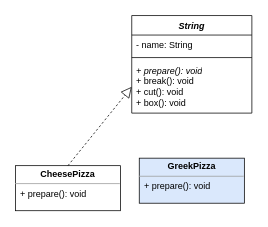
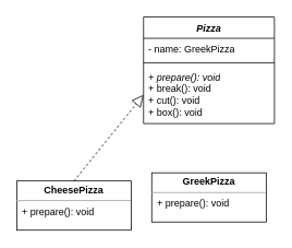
  <mxCell id="0" />
  <mxCell id="1" parent="0" />
- <mxCell id="2" value="&lt;i&gt;String&lt;/i&gt;" style="swimlane;fontStyle=1;align=center;verticalAlign=top;childLayout=stackLayout;horizontal=1;startSize=26;horizontalStack=0;resizeParent=1;resizeParentMax=0;resizeLast=0;collapsible=1;marginBottom=0;whiteSpace=wrap;html=1;" vertex="1" parent="1"><mxGeometry x="175" y="20" width="160" height="130" as="geometry" /></mxCell>
- <mxCell id="3" value="- name: String" style="text;strokeColor=none;fillColor=none;align=left;verticalAlign=top;spacingLeft=4;spacingRight=4;overflow=hidden;rotatable=0;points=[[0,0.5],[1,0.5]];portConstraint=eastwest;whiteSpace=wrap;html=1;" vertex="1" parent="2"><mxGeometry y="26" width="160" height="26" as="geometry" /></mxCell>
+ <mxCell id="2" value="&lt;i&gt;Pizza&lt;/i&gt;" style="swimlane;fontStyle=1;align=center;verticalAlign=top;childLayout=stackLayout;horizontal=1;startSize=26;horizontalStack=0;resizeParent=1;resizeParentMax=0;resizeLast=0;collapsible=1;marginBottom=0;whiteSpace=wrap;html=1;" vertex="1" parent="1"><mxGeometry x="175" y="20" width="160" height="130" as="geometry" /></mxCell>
+ <mxCell id="3" value="- name: GreekPizza" style="text;strokeColor=none;fillColor=none;align=left;verticalAlign=top;spacingLeft=4;spacingRight=4;overflow=hidden;rotatable=0;points=[[0,0.5],[1,0.5]];portConstraint=eastwest;whiteSpace=wrap;html=1;" vertex="1" parent="2"><mxGeometry y="26" width="160" height="26" as="geometry" /></mxCell>
  <mxCell id="4" value="" style="line;strokeWidth=1;fillColor=none;align=left;verticalAlign=middle;spacingTop=-1;spacingLeft=3;spacingRight=3;rotatable=0;labelPosition=right;points=[];portConstraint=eastwest;strokeColor=inherit;" vertex="1" parent="2"><mxGeometry y="52" width="160" height="8" as="geometry" /></mxCell>
  <mxCell id="5" value="&lt;i&gt;+ prepare(): void&lt;/i&gt;&lt;br&gt;+ break(): void&lt;br&gt;+ cut(): void&lt;br&gt;+ box(): void" style="text;strokeColor=none;fillColor=none;align=left;verticalAlign=top;spacingLeft=4;spacingRight=4;overflow=hidden;rotatable=0;points=[[0,0.5],[1,0.5]];portConstraint=eastwest;whiteSpace=wrap;html=1;" vertex="1" parent="2"><mxGeometry y="60" width="160" height="70" as="geometry" /></mxCell>
  <mxCell id="6" value="&lt;p style=&quot;margin:0px;margin-top:4px;text-align:center;&quot;&gt;&lt;b&gt;CheesePizza&lt;/b&gt;&lt;/p&gt;&lt;hr size=&quot;1&quot;&gt;&lt;div style=&quot;height:2px;&quot;&gt;&lt;i style=&quot;border-color: var(--border-color);&quot;&gt;&amp;nbsp; &lt;/i&gt;&lt;span style=&quot;border-color: var(--border-color);&quot;&gt;+ prepare(): void&lt;/span&gt;&lt;/div&gt;" style="verticalAlign=top;align=left;overflow=fill;fontSize=12;fontFamily=Helvetica;html=1;whiteSpace=wrap;" vertex="1" parent="1"><mxGeometry x="20" y="220" width="140" height="60" as="geometry" /></mxCell>
- <mxCell id="7" value="&lt;p style=&quot;margin:0px;margin-top:4px;text-align:center;&quot;&gt;&lt;b&gt;GreekPizza&lt;/b&gt;&lt;/p&gt;&lt;hr size=&quot;1&quot;&gt;&lt;div style=&quot;height:2px;&quot;&gt;&lt;i style=&quot;border-color: var(--border-color);&quot;&gt;&amp;nbsp; &lt;/i&gt;&lt;span style=&quot;border-color: var(--border-color);&quot;&gt;+ prepare(): void&lt;/span&gt;&lt;/div&gt;" style="verticalAlign=top;align=left;overflow=fill;fontSize=12;fontFamily=Helvetica;html=1;whiteSpace=wrap;fillColor=#dae8fc;" vertex="1" parent="1"><mxGeometry x="185" y="210" width="140" height="60" as="geometry" /></mxCell>
+ <mxCell id="7" value="&lt;p style=&quot;margin:0px;margin-top:4px;text-align:center;&quot;&gt;&lt;b&gt;GreekPizza&lt;/b&gt;&lt;/p&gt;&lt;hr size=&quot;1&quot;&gt;&lt;div style=&quot;height:2px;&quot;&gt;&lt;i style=&quot;border-color: var(--border-color);&quot;&gt;&amp;nbsp; &lt;/i&gt;&lt;span style=&quot;border-color: var(--border-color);&quot;&gt;+ prepare(): void&lt;/span&gt;&lt;/div&gt;" style="verticalAlign=top;align=left;overflow=fill;fontSize=12;fontFamily=Helvetica;html=1;whiteSpace=wrap;" vertex="1" parent="1"><mxGeometry x="185" y="210" width="140" height="60" as="geometry" /></mxCell>
  <mxCell id="8" value="" style="endArrow=block;dashed=1;endFill=0;endSize=12;html=1;rounded=0;exitX=0.5;exitY=0;exitDx=0;exitDy=0;entryX=0;entryY=0.5;entryDx=0;entryDy=0;" edge="1" parent="1" source="6" target="5"><mxGeometry width="160" relative="1" as="geometry"><mxPoint x="155" y="160" as="sourcePoint" /><mxPoint x="315" y="160" as="targetPoint" /></mxGeometry></mxCell>
